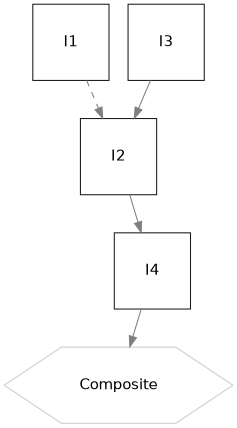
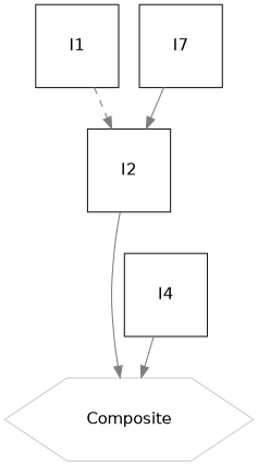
  digraph {
    node [color=gray10 fixedsize=true fontname=Helvetica shape=square type=box]
    edge [color=gray50 rel=yields]
    Composite [color=gray80 height=1 shape=hexagon width=3]
    I1 [width=1]
    I2 [width=1]
-   I3 [width=1]
+   I3 [width=1 label=I7]
    I4 [width=1]
    I1 -> I2 [style=dashed]
-   I2 -> I4
+   I2 -> Composite
    I3 -> I2
    I4 -> Composite
  }
